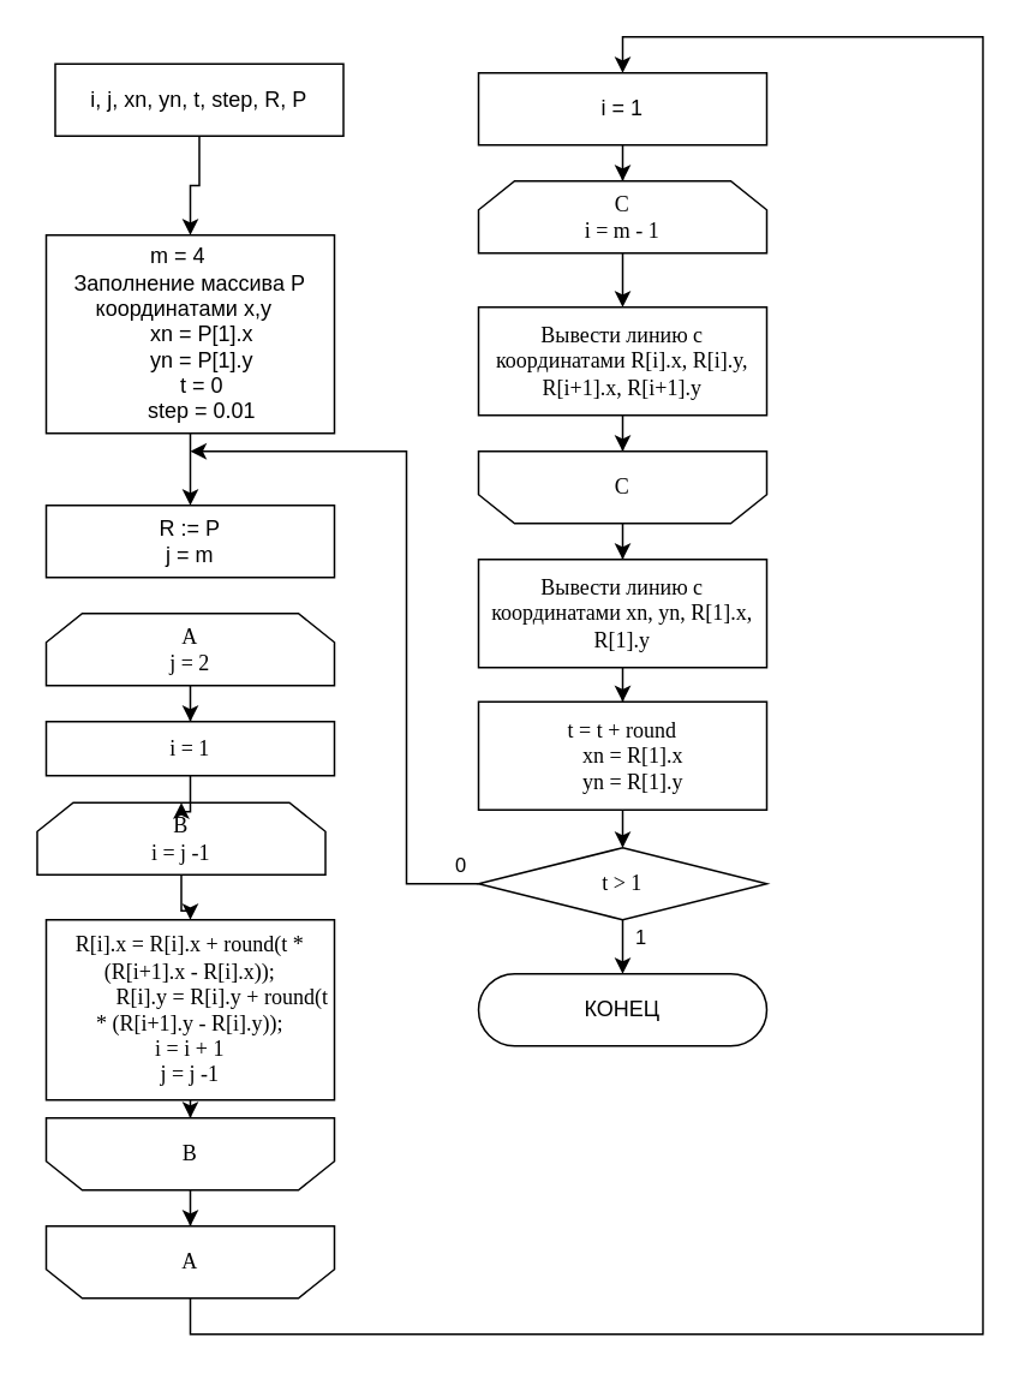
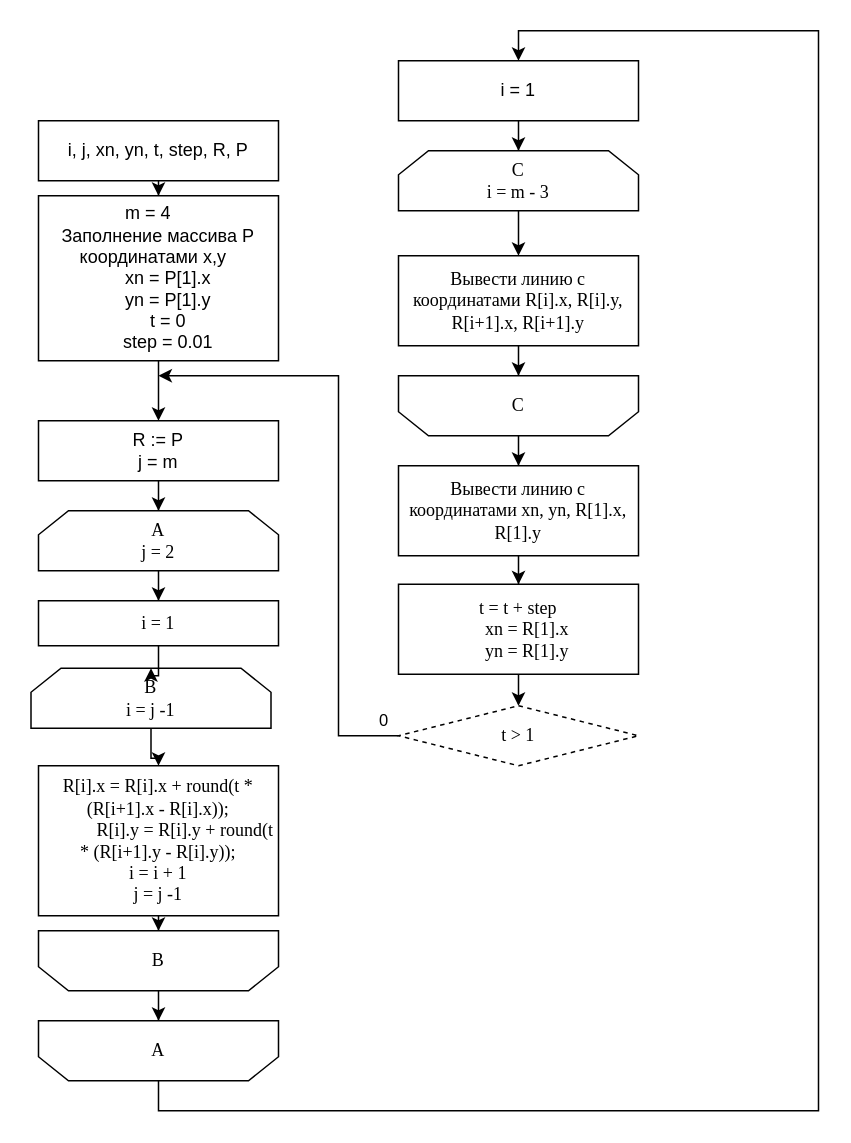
  <mxCell id="0" />
  <mxCell id="1" parent="0" />
  <mxCell id="2" value="" style="edgeStyle=orthogonalEdgeStyle;rounded=0;orthogonalLoop=1;jettySize=auto;html=1;" parent="1" source="3" target="5" edge="1"><mxGeometry relative="1" as="geometry" /></mxCell>
- <mxCell id="3" value="i, j, xn, yn,&amp;nbsp;t, step,&amp;nbsp;R, P" style="rounded=0;whiteSpace=wrap;html=1;" parent="1" vertex="1"><mxGeometry x="30" y="35" width="160" height="40" as="geometry" /></mxCell>
+ <mxCell id="3" value="i, j, xn, yn,&amp;nbsp;t, step,&amp;nbsp;R, P" style="rounded=0;whiteSpace=wrap;html=1;" parent="1" vertex="1"><mxGeometry x="25" y="80" width="160" height="40" as="geometry" /></mxCell>
  <mxCell id="4" value="" style="edgeStyle=orthogonalEdgeStyle;rounded=0;orthogonalLoop=1;jettySize=auto;html=1;" parent="1" source="5" target="7" edge="1"><mxGeometry relative="1" as="geometry" /></mxCell>
  <mxCell id="5" value="&lt;div&gt;m = 4&amp;nbsp; &amp;nbsp;&amp;nbsp;&lt;/div&gt;&lt;div&gt;Заполнение массива P координатами x,y&lt;span&gt;&amp;nbsp;&amp;nbsp;&lt;/span&gt;&lt;/div&gt;&lt;div&gt;&amp;nbsp; &amp;nbsp; xn = P[1].x&lt;/div&gt;&lt;div&gt;&amp;nbsp; &amp;nbsp; yn = P[1].y&lt;/div&gt;&lt;div&gt;&amp;nbsp; &amp;nbsp; t = 0&lt;/div&gt;&lt;div&gt;&amp;nbsp; &amp;nbsp; step = 0.01&lt;/div&gt;" style="rounded=0;whiteSpace=wrap;html=1;" parent="1" vertex="1"><mxGeometry x="25" y="130" width="160" height="110" as="geometry" /></mxCell>
+ <mxCell id="6" value="" style="edgeStyle=orthogonalEdgeStyle;rounded=0;orthogonalLoop=1;jettySize=auto;html=1;" parent="1" source="7" target="9" edge="1"><mxGeometry relative="1" as="geometry" /></mxCell>
  <mxCell id="7" value="R := P&lt;br&gt;j = m" style="rounded=0;whiteSpace=wrap;html=1;" parent="1" vertex="1"><mxGeometry x="25" y="280" width="160" height="40" as="geometry" /></mxCell>
  <mxCell id="8" value="" style="edgeStyle=orthogonalEdgeStyle;rounded=0;orthogonalLoop=1;jettySize=auto;html=1;" parent="1" source="9" target="13" edge="1"><mxGeometry relative="1" as="geometry" /></mxCell>
  <mxCell id="9" value="A&lt;br&gt;j = 2" style="shape=loopLimit;whiteSpace=wrap;html=1;rounded=0;shadow=0;strokeWidth=1;fillColor=#ffffff;fontFamily=Times New Roman;fontSize=12;" parent="1" vertex="1"><mxGeometry x="25" y="340" width="160" height="40" as="geometry" /></mxCell>
  <mxCell id="10" value="" style="edgeStyle=orthogonalEdgeStyle;rounded=0;orthogonalLoop=1;jettySize=auto;html=1;" parent="1" source="11" target="15" edge="1"><mxGeometry relative="1" as="geometry" /></mxCell>
  <mxCell id="11" value="B&lt;br&gt;i = j -1" style="shape=loopLimit;whiteSpace=wrap;html=1;rounded=0;shadow=0;strokeWidth=1;fillColor=#ffffff;fontFamily=Times New Roman;fontSize=12;" parent="1" vertex="1"><mxGeometry x="20" y="445" width="160" height="40" as="geometry" /></mxCell>
  <mxCell id="12" value="" style="edgeStyle=orthogonalEdgeStyle;rounded=0;orthogonalLoop=1;jettySize=auto;html=1;" parent="1" source="13" target="11" edge="1"><mxGeometry relative="1" as="geometry" /></mxCell>
  <mxCell id="13" value="i = 1" style="whiteSpace=wrap;html=1;rounded=0;shadow=0;fontFamily=Times New Roman;strokeWidth=1;" parent="1" vertex="1"><mxGeometry x="25" y="400" width="160" height="30" as="geometry" /></mxCell>
  <mxCell id="14" value="" style="edgeStyle=orthogonalEdgeStyle;rounded=0;orthogonalLoop=1;jettySize=auto;html=1;" parent="1" source="15" target="17" edge="1"><mxGeometry relative="1" as="geometry" /></mxCell>
  <mxCell id="15" value="&lt;div&gt;R[i].x = R[i].x + round(t * (R[i+1].x - R[i].x));&lt;/div&gt;&lt;div&gt;&amp;nbsp; &amp;nbsp; &amp;nbsp; &amp;nbsp; &amp;nbsp; &amp;nbsp; R[i].y = R[i].y + round(t * (R[i+1].y - R[i].y));&lt;/div&gt;&lt;div&gt;i = i + 1&lt;/div&gt;&lt;div&gt;j = j -1&lt;/div&gt;" style="whiteSpace=wrap;html=1;rounded=0;shadow=0;fontFamily=Times New Roman;strokeWidth=1;" parent="1" vertex="1"><mxGeometry x="25" y="510" width="160" height="100" as="geometry" /></mxCell>
  <mxCell id="16" value="" style="edgeStyle=orthogonalEdgeStyle;rounded=0;orthogonalLoop=1;jettySize=auto;html=1;" parent="1" source="17" target="19" edge="1"><mxGeometry relative="1" as="geometry" /></mxCell>
  <mxCell id="17" value="B" style="shape=loopLimit;whiteSpace=wrap;html=1;rounded=0;shadow=0;strokeWidth=1;fillColor=#ffffff;fontFamily=Times New Roman;fontSize=12;direction=west;" parent="1" vertex="1"><mxGeometry x="25" y="620" width="160" height="40" as="geometry" /></mxCell>
  <mxCell id="18" value="" style="edgeStyle=orthogonalEdgeStyle;rounded=0;orthogonalLoop=1;jettySize=auto;html=1;exitX=0.5;exitY=0;exitDx=0;exitDy=0;entryX=0.5;entryY=0;entryDx=0;entryDy=0;" parent="1" source="19" target="23" edge="1"><mxGeometry relative="1" as="geometry"><Array as="points"><mxPoint x="105" y="740" /><mxPoint x="545" y="740" /><mxPoint x="545" y="20" /><mxPoint x="345" y="20" /></Array></mxGeometry></mxCell>
  <mxCell id="19" value="A" style="shape=loopLimit;whiteSpace=wrap;html=1;rounded=0;shadow=0;strokeWidth=1;fillColor=#ffffff;fontFamily=Times New Roman;fontSize=12;direction=west;" parent="1" vertex="1"><mxGeometry x="25" y="680" width="160" height="40" as="geometry" /></mxCell>
  <mxCell id="20" value="" style="edgeStyle=orthogonalEdgeStyle;rounded=0;orthogonalLoop=1;jettySize=auto;html=1;" parent="1" source="21" target="25" edge="1"><mxGeometry relative="1" as="geometry" /></mxCell>
- <mxCell id="21" value="C&lt;br&gt;i = m - 1" style="shape=loopLimit;whiteSpace=wrap;html=1;rounded=0;shadow=0;strokeWidth=1;fillColor=#ffffff;fontFamily=Times New Roman;fontSize=12;" parent="1" vertex="1"><mxGeometry x="265" y="100" width="160" height="40" as="geometry" /></mxCell>
+ <mxCell id="21" value="C&lt;br&gt;i = m - 3" style="shape=loopLimit;whiteSpace=wrap;html=1;rounded=0;shadow=0;strokeWidth=1;fillColor=#ffffff;fontFamily=Times New Roman;fontSize=12;" parent="1" vertex="1"><mxGeometry x="265" y="100" width="160" height="40" as="geometry" /></mxCell>
  <mxCell id="22" value="" style="edgeStyle=orthogonalEdgeStyle;rounded=0;orthogonalLoop=1;jettySize=auto;html=1;" parent="1" source="23" target="21" edge="1"><mxGeometry relative="1" as="geometry" /></mxCell>
  <mxCell id="23" value="i = 1" style="rounded=0;whiteSpace=wrap;html=1;" parent="1" vertex="1"><mxGeometry x="265" y="40" width="160" height="40" as="geometry" /></mxCell>
  <mxCell id="24" value="" style="edgeStyle=orthogonalEdgeStyle;rounded=0;orthogonalLoop=1;jettySize=auto;html=1;" parent="1" source="25" target="27" edge="1"><mxGeometry relative="1" as="geometry" /></mxCell>
  <mxCell id="25" value="Вывести линию с координатами&amp;nbsp;R[i].x, R[i].y, R[i+1].x, R[i+1].y" style="whiteSpace=wrap;html=1;rounded=0;shadow=0;fontFamily=Times New Roman;strokeWidth=1;" parent="1" vertex="1"><mxGeometry x="265" y="170" width="160" height="60" as="geometry" /></mxCell>
  <mxCell id="26" value="" style="edgeStyle=orthogonalEdgeStyle;rounded=0;orthogonalLoop=1;jettySize=auto;html=1;" parent="1" source="27" target="29" edge="1"><mxGeometry relative="1" as="geometry" /></mxCell>
  <mxCell id="27" value="C" style="shape=loopLimit;whiteSpace=wrap;html=1;rounded=0;shadow=0;strokeWidth=1;fillColor=#ffffff;fontFamily=Times New Roman;fontSize=12;direction=west;" parent="1" vertex="1"><mxGeometry x="265" y="250" width="160" height="40" as="geometry" /></mxCell>
  <mxCell id="28" value="" style="edgeStyle=orthogonalEdgeStyle;rounded=0;orthogonalLoop=1;jettySize=auto;html=1;" parent="1" source="29" target="31" edge="1"><mxGeometry relative="1" as="geometry" /></mxCell>
  <mxCell id="29" value="Вывести линию с координатами&amp;nbsp;xn, yn, R[1].x, R[1].y" style="whiteSpace=wrap;html=1;rounded=0;shadow=0;fontFamily=Times New Roman;strokeWidth=1;" parent="1" vertex="1"><mxGeometry x="265" y="310" width="160" height="60" as="geometry" /></mxCell>
  <mxCell id="30" value="" style="edgeStyle=orthogonalEdgeStyle;rounded=0;orthogonalLoop=1;jettySize=auto;html=1;" parent="1" source="31" target="34" edge="1"><mxGeometry relative="1" as="geometry" /></mxCell>
- <mxCell id="31" value="&lt;div&gt;t = t + round&lt;/div&gt;&lt;div&gt;&amp;nbsp; &amp;nbsp; xn = R[1].x&lt;/div&gt;&lt;div&gt;&amp;nbsp; &amp;nbsp; yn = R[1].y&lt;/div&gt;" style="whiteSpace=wrap;html=1;rounded=0;shadow=0;fontFamily=Times New Roman;strokeWidth=1;" parent="1" vertex="1"><mxGeometry x="265" y="389" width="160" height="60" as="geometry" /></mxCell>
- <mxCell id="32" value="1" style="edgeStyle=orthogonalEdgeStyle;rounded=0;orthogonalLoop=1;jettySize=auto;html=1;" parent="1" source="34" target="35" edge="1"><mxGeometry x="0.2" y="10" relative="1" as="geometry"><mxPoint as="offset" /></mxGeometry></mxCell>
+ <mxCell id="31" value="&lt;div&gt;t = t + step&lt;/div&gt;&lt;div&gt;&amp;nbsp; &amp;nbsp; xn = R[1].x&lt;/div&gt;&lt;div&gt;&amp;nbsp; &amp;nbsp; yn = R[1].y&lt;/div&gt;" style="whiteSpace=wrap;html=1;rounded=0;shadow=0;fontFamily=Times New Roman;strokeWidth=1;" parent="1" vertex="1"><mxGeometry x="265" y="389" width="160" height="60" as="geometry" /></mxCell>
  <mxCell id="33" value="0" style="edgeStyle=orthogonalEdgeStyle;rounded=0;orthogonalLoop=1;jettySize=auto;html=1;" edge="1" parent="1" source="34"><mxGeometry x="-0.95" y="-10" relative="1" as="geometry"><mxPoint x="105" y="250" as="targetPoint" /><Array as="points"><mxPoint x="225" y="490" /><mxPoint x="225" y="250" /></Array><mxPoint as="offset" /></mxGeometry></mxCell>
- <mxCell id="34" value="t &amp;gt; 1" style="rhombus;whiteSpace=wrap;html=1;rounded=0;shadow=0;fontFamily=Times New Roman;strokeWidth=1;" parent="1" vertex="1"><mxGeometry x="265" y="470" width="160" height="40" as="geometry" /></mxCell>
- <mxCell id="35" value="КОНЕЦ" style="rounded=1;whiteSpace=wrap;html=1;arcSize=50;strokeWidth=1;fontSize=12;" parent="1" vertex="1"><mxGeometry x="265" y="540" width="160" height="40" as="geometry" /></mxCell>
+ <mxCell id="34" value="t &amp;gt; 1" style="rhombus;whiteSpace=wrap;html=1;rounded=0;shadow=0;fontFamily=Times New Roman;strokeWidth=1;dashed=1;" parent="1" vertex="1"><mxGeometry x="265" y="470" width="160" height="40" as="geometry" /></mxCell>
